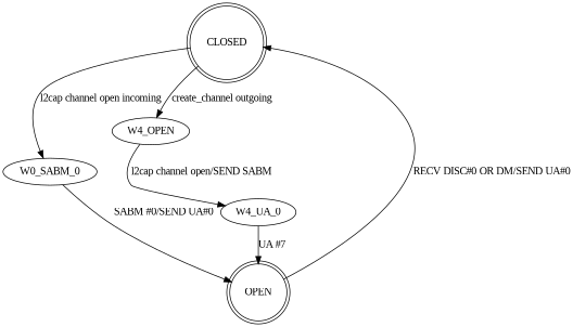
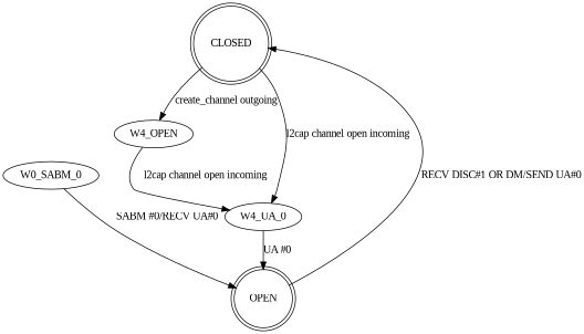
  digraph {
    fontname="Liberation Serif"
    node [fontname="Liberation Serif"]
    edge [fontname="Liberation Serif"]
    CLOSED [shape=doublecircle]
    n2 [label=W4_OPEN]
    n3 [label=W0_SABM_0]
    W4_UA_0
    OPEN [shape=doublecircle]
    CLOSED -> n2 [label="create_channel outgoing"]
-   CLOSED -> n3 [label="l2cap channel open incoming"]
-   n2 -> W4_UA_0 [label="l2cap channel open/SEND SABM"]
-   n3 -> OPEN [label="SABM #0/SEND UA#0"]
-   W4_UA_0 -> OPEN [label="UA #7"]
-   OPEN -> CLOSED [label="RECV DISC#0 OR DM/SEND UA#0"]
+   CLOSED -> W4_UA_0 [label="l2cap channel open incoming"]
+   n2 -> W4_UA_0 [label="l2cap channel open incoming"]
+   n3 -> OPEN [label="SABM #0/RECV UA#0"]
+   W4_UA_0 -> OPEN [label="UA #0"]
+   OPEN -> CLOSED [label="RECV DISC#1 OR DM/SEND UA#0"]
  }
